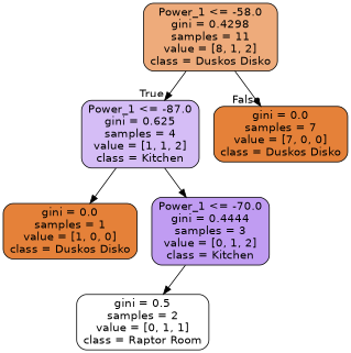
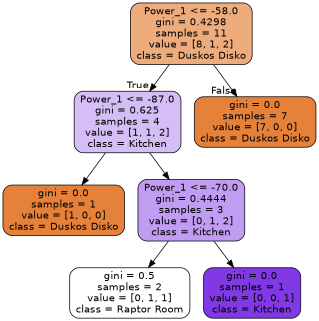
  digraph {
    node [color=black fillcolor="#e58139ff" fontname=helvetica shape=box style="filled, rounded"]
    edge [fontname=helvetica]
    n1 [fillcolor="#e58139aa" label="Power_1 <= -58.0\ngini = 0.4298\nsamples = 11\nvalue = [8, 1, 2]\nclass = Duskos Disko"]
    n2 [fillcolor="#8139e555" label="Power_1 <= -87.0\ngini = 0.625\nsamples = 4\nvalue = [1, 1, 2]\nclass = Kitchen"]
    n3 [label="gini = 0.0\nsamples = 7\nvalue = [7, 0, 0]\nclass = Duskos Disko"]
    n4 [label="gini = 0.0\nsamples = 1\nvalue = [1, 0, 0]\nclass = Duskos Disko"]
    n5 [fillcolor="#8139e57f" label="Power_1 <= -70.0\ngini = 0.4444\nsamples = 3\nvalue = [0, 1, 2]\nclass = Kitchen"]
    n6 [fillcolor="#39e58100" label="gini = 0.5\nsamples = 2\nvalue = [0, 1, 1]\nclass = Raptor Room"]
+   n7 [fillcolor="#8139e5ff" label="gini = 0.0\nsamples = 1\nvalue = [0, 0, 1]\nclass = Kitchen"]
    n1 -> n2 [headlabel=True labelangle=45 labeldistance=2.5]
    n1 -> n3 [headlabel=False labelangle=-45 labeldistance=2.5]
    n2 -> n4
    n2 -> n5
    n5 -> n6
+   n5 -> n7
  }
